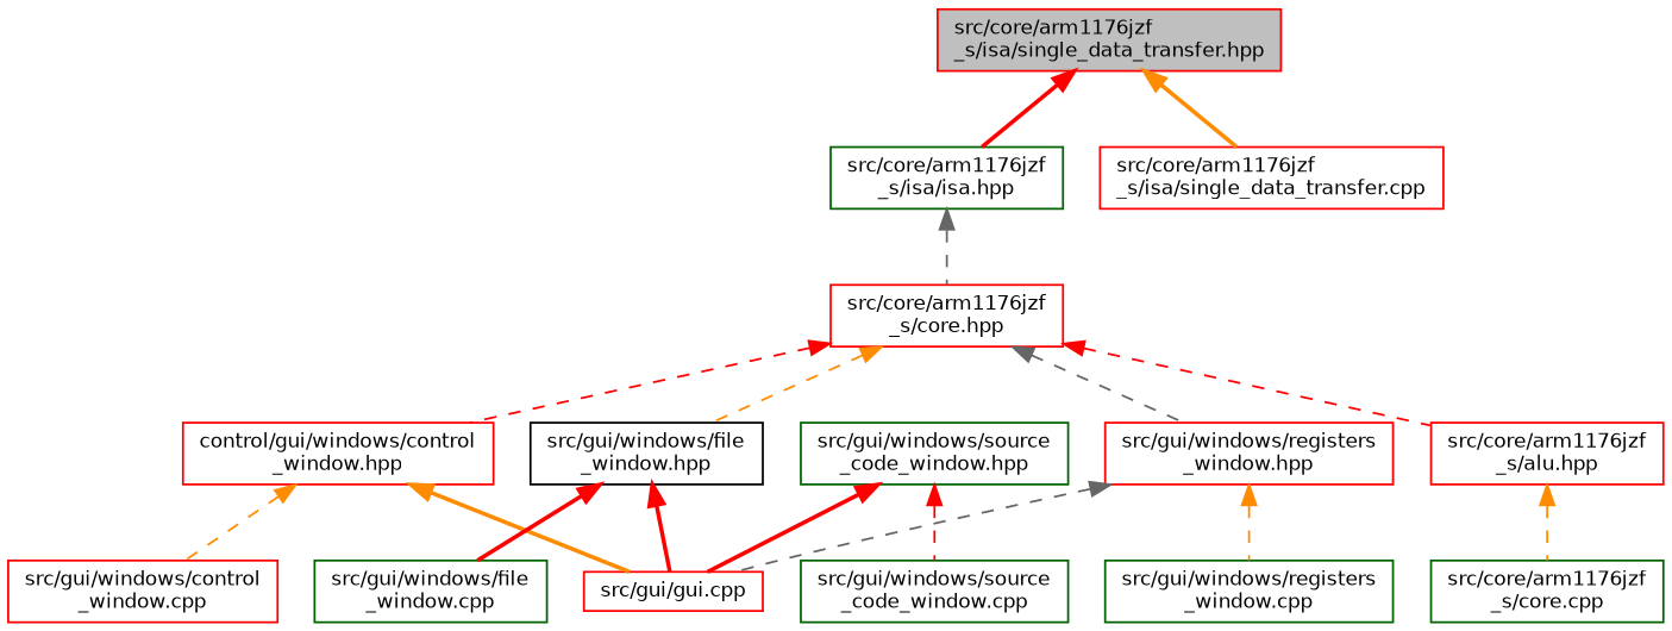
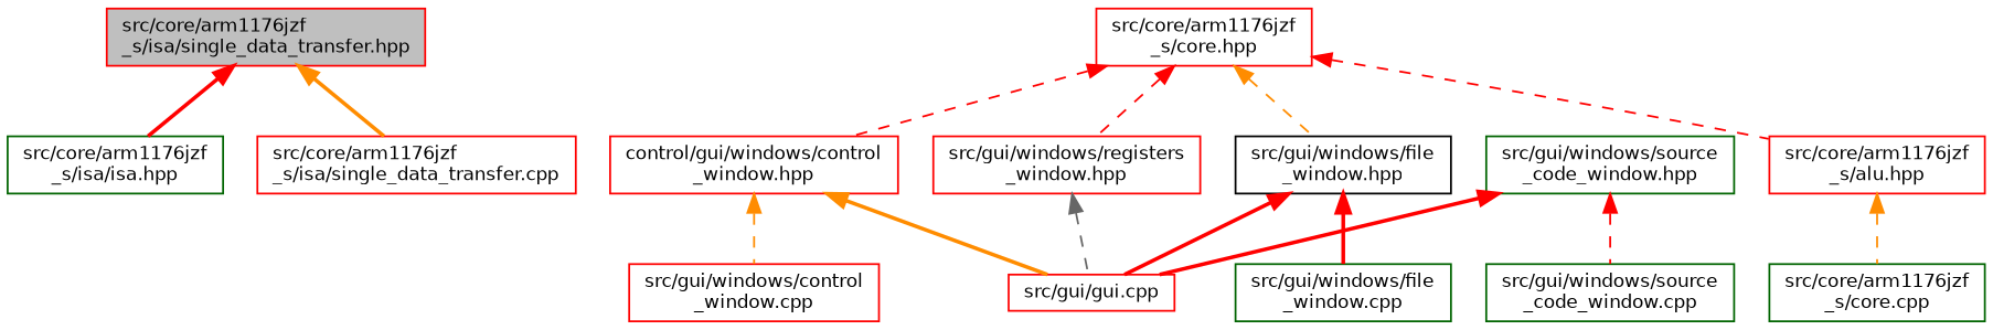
  digraph {
    node [color=red fontname=Helvetica fontsize=10 shape=record]
    edge [color=red dir=back fontname=Helvetica fontsize=10 labelfontname=Helvetica labelfontsize=10 style=dashed]
    n1 [fillcolor=grey75 fontcolor=black height=0.2 label="src/core/arm1176jzf\l_s/isa/single_data_transfer.hpp" style=filled width=0.4]
    n2 [color=darkgreen height=0.2 label="src/core/arm1176jzf\l_s/isa/isa.hpp" width=0.4]
    n3 [height=0.2 label="src/core/arm1176jzf\l_s/isa/single_data_transfer.cpp" width=0.4]
    n4 [height=0.2 label="src/core/arm1176jzf\l_s/core.hpp" width=0.4]
    n5 [height=0.2 label="src/core/arm1176jzf\l_s/alu.hpp" width=0.4]
    n6 [height=0.2 label="control/gui/windows/control\l_window.hpp" width=0.4]
    n7 [color=black height=0.2 label="src/gui/windows/file\l_window.hpp" width=0.4]
    n8 [height=0.2 label="src/gui/windows/registers\l_window.hpp" width=0.4]
    n9 [color=darkgreen height=0.2 label="src/core/arm1176jzf\l_s/core.cpp" width=0.4]
    n10 [height=0.2 label="src/gui/gui.cpp" width=0.4]
    n11 [height=0.2 label="src/gui/windows/control\l_window.cpp" width=0.4]
    n12 [color=darkgreen height=0.2 label="src/gui/windows/file\l_window.cpp" width=0.4]
-   n13 [color=darkgreen height=0.2 label="src/gui/windows/registers\l_window.cpp" width=0.4]
    n14 [color=darkgreen height=0.2 label="src/gui/windows/source\l_code_window.hpp" width=0.4]
    n15 [color=darkgreen height=0.2 label="src/gui/windows/source\l_code_window.cpp" width=0.4]
    n1 -> n2 [style=bold]
    n1 -> n3 [color=darkorange style=bold]
-   n2 -> n4 [color=gray40]
    n4 -> n5
    n4 -> n6
    n4 -> n7 [color=darkorange]
-   n4 -> n8 [color=gray40]
+   n4 -> n8
    n5 -> n9 [color=darkorange]
    n6 -> n10 [color=darkorange style=bold]
    n6 -> n11 [color=darkorange]
    n7 -> n10 [style=bold]
    n7 -> n12 [style=bold]
    n8 -> n10 [color=gray40]
-   n8 -> n13 [color=darkorange]
    n14 -> n10 [style=bold]
    n14 -> n15
  }
